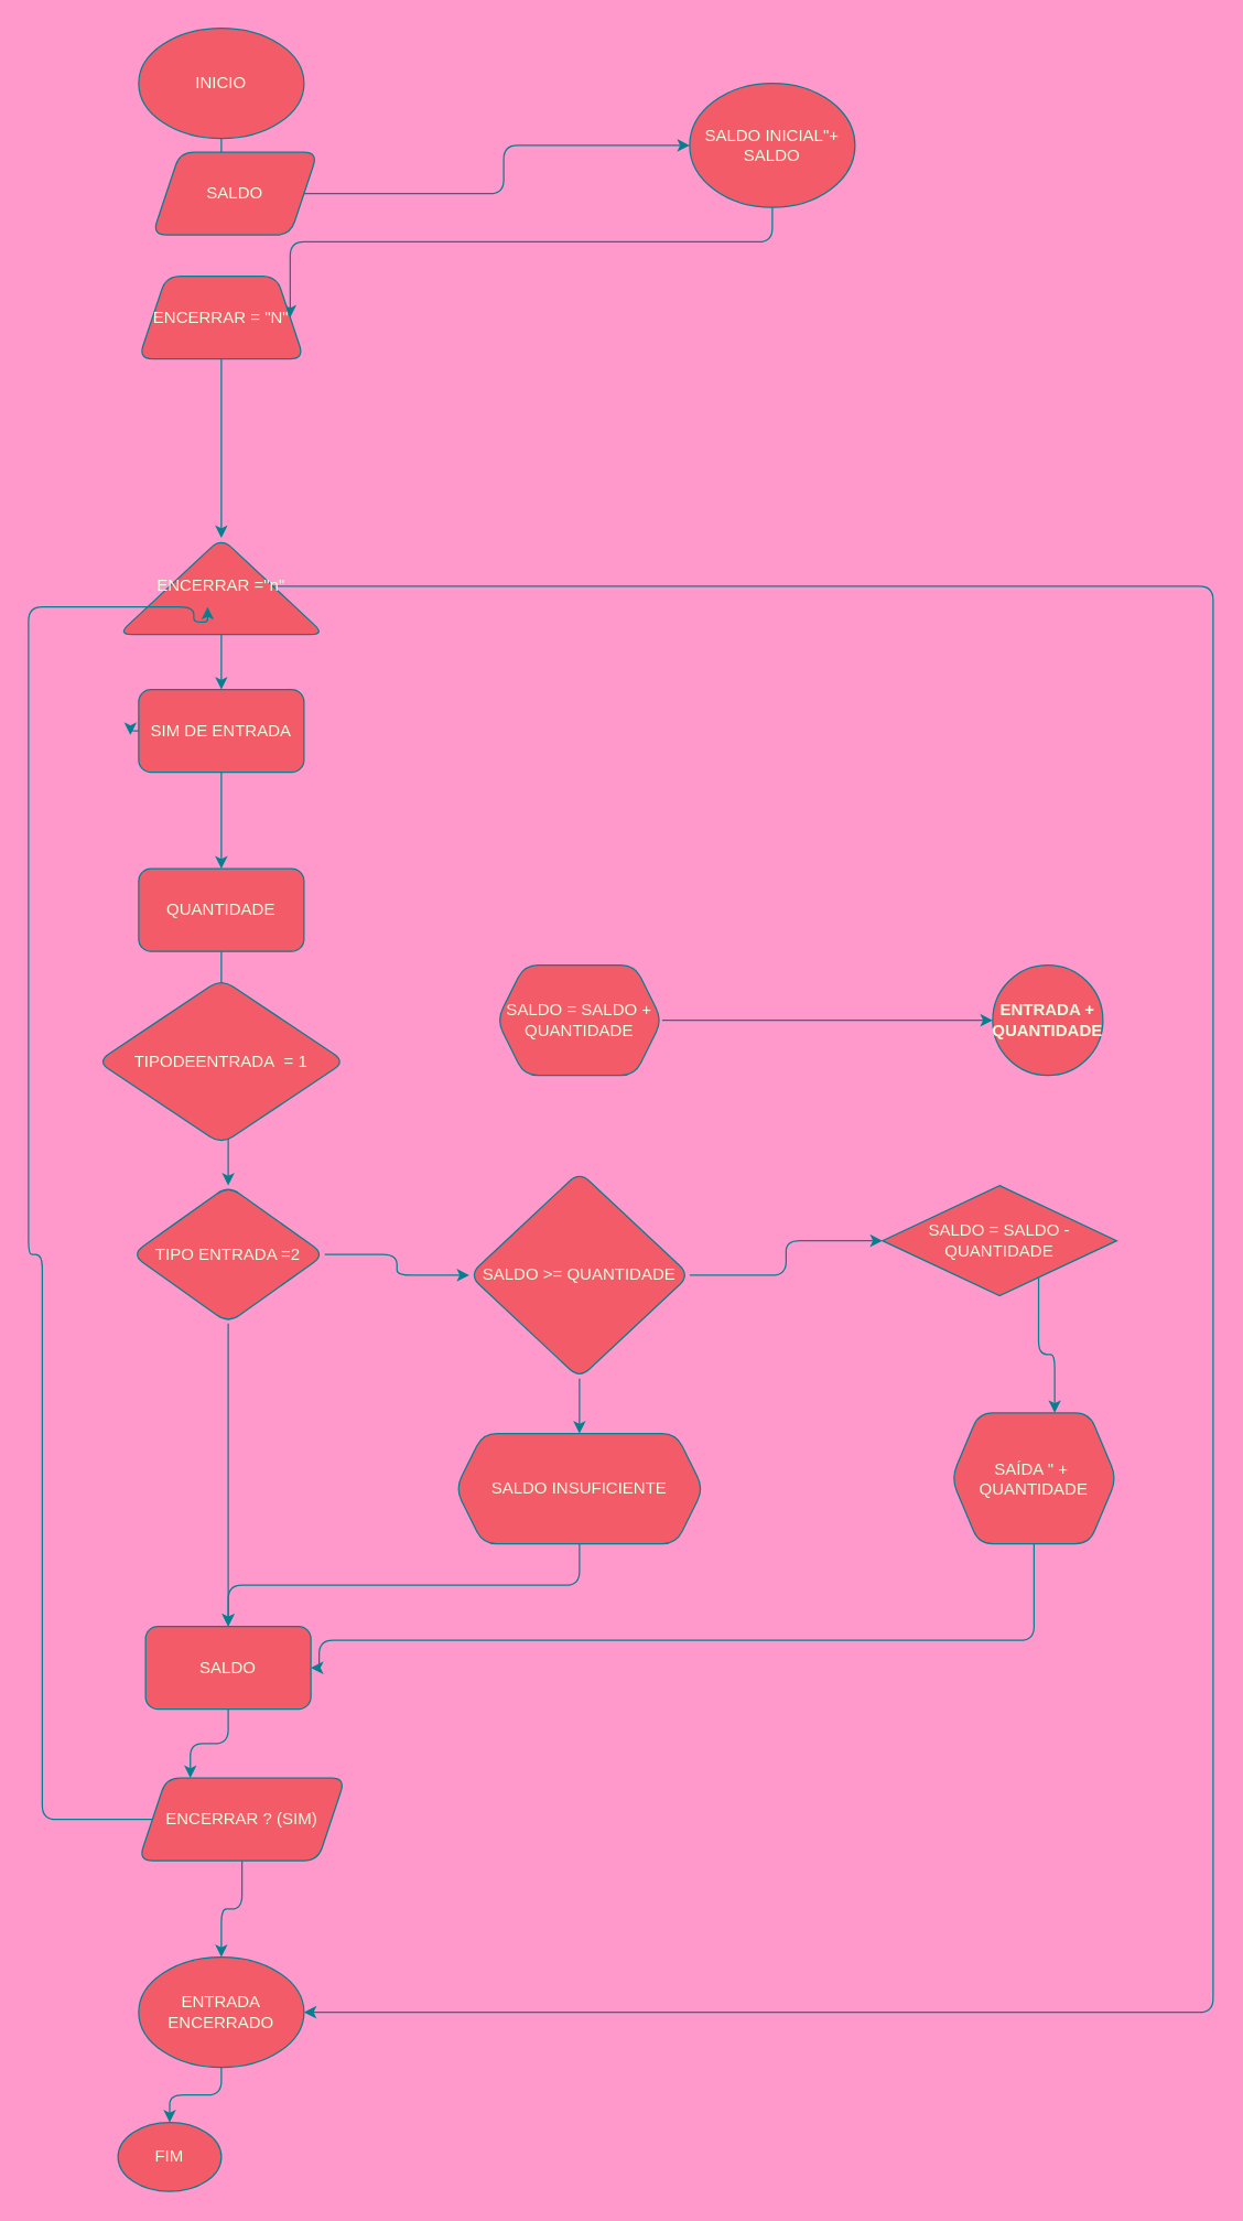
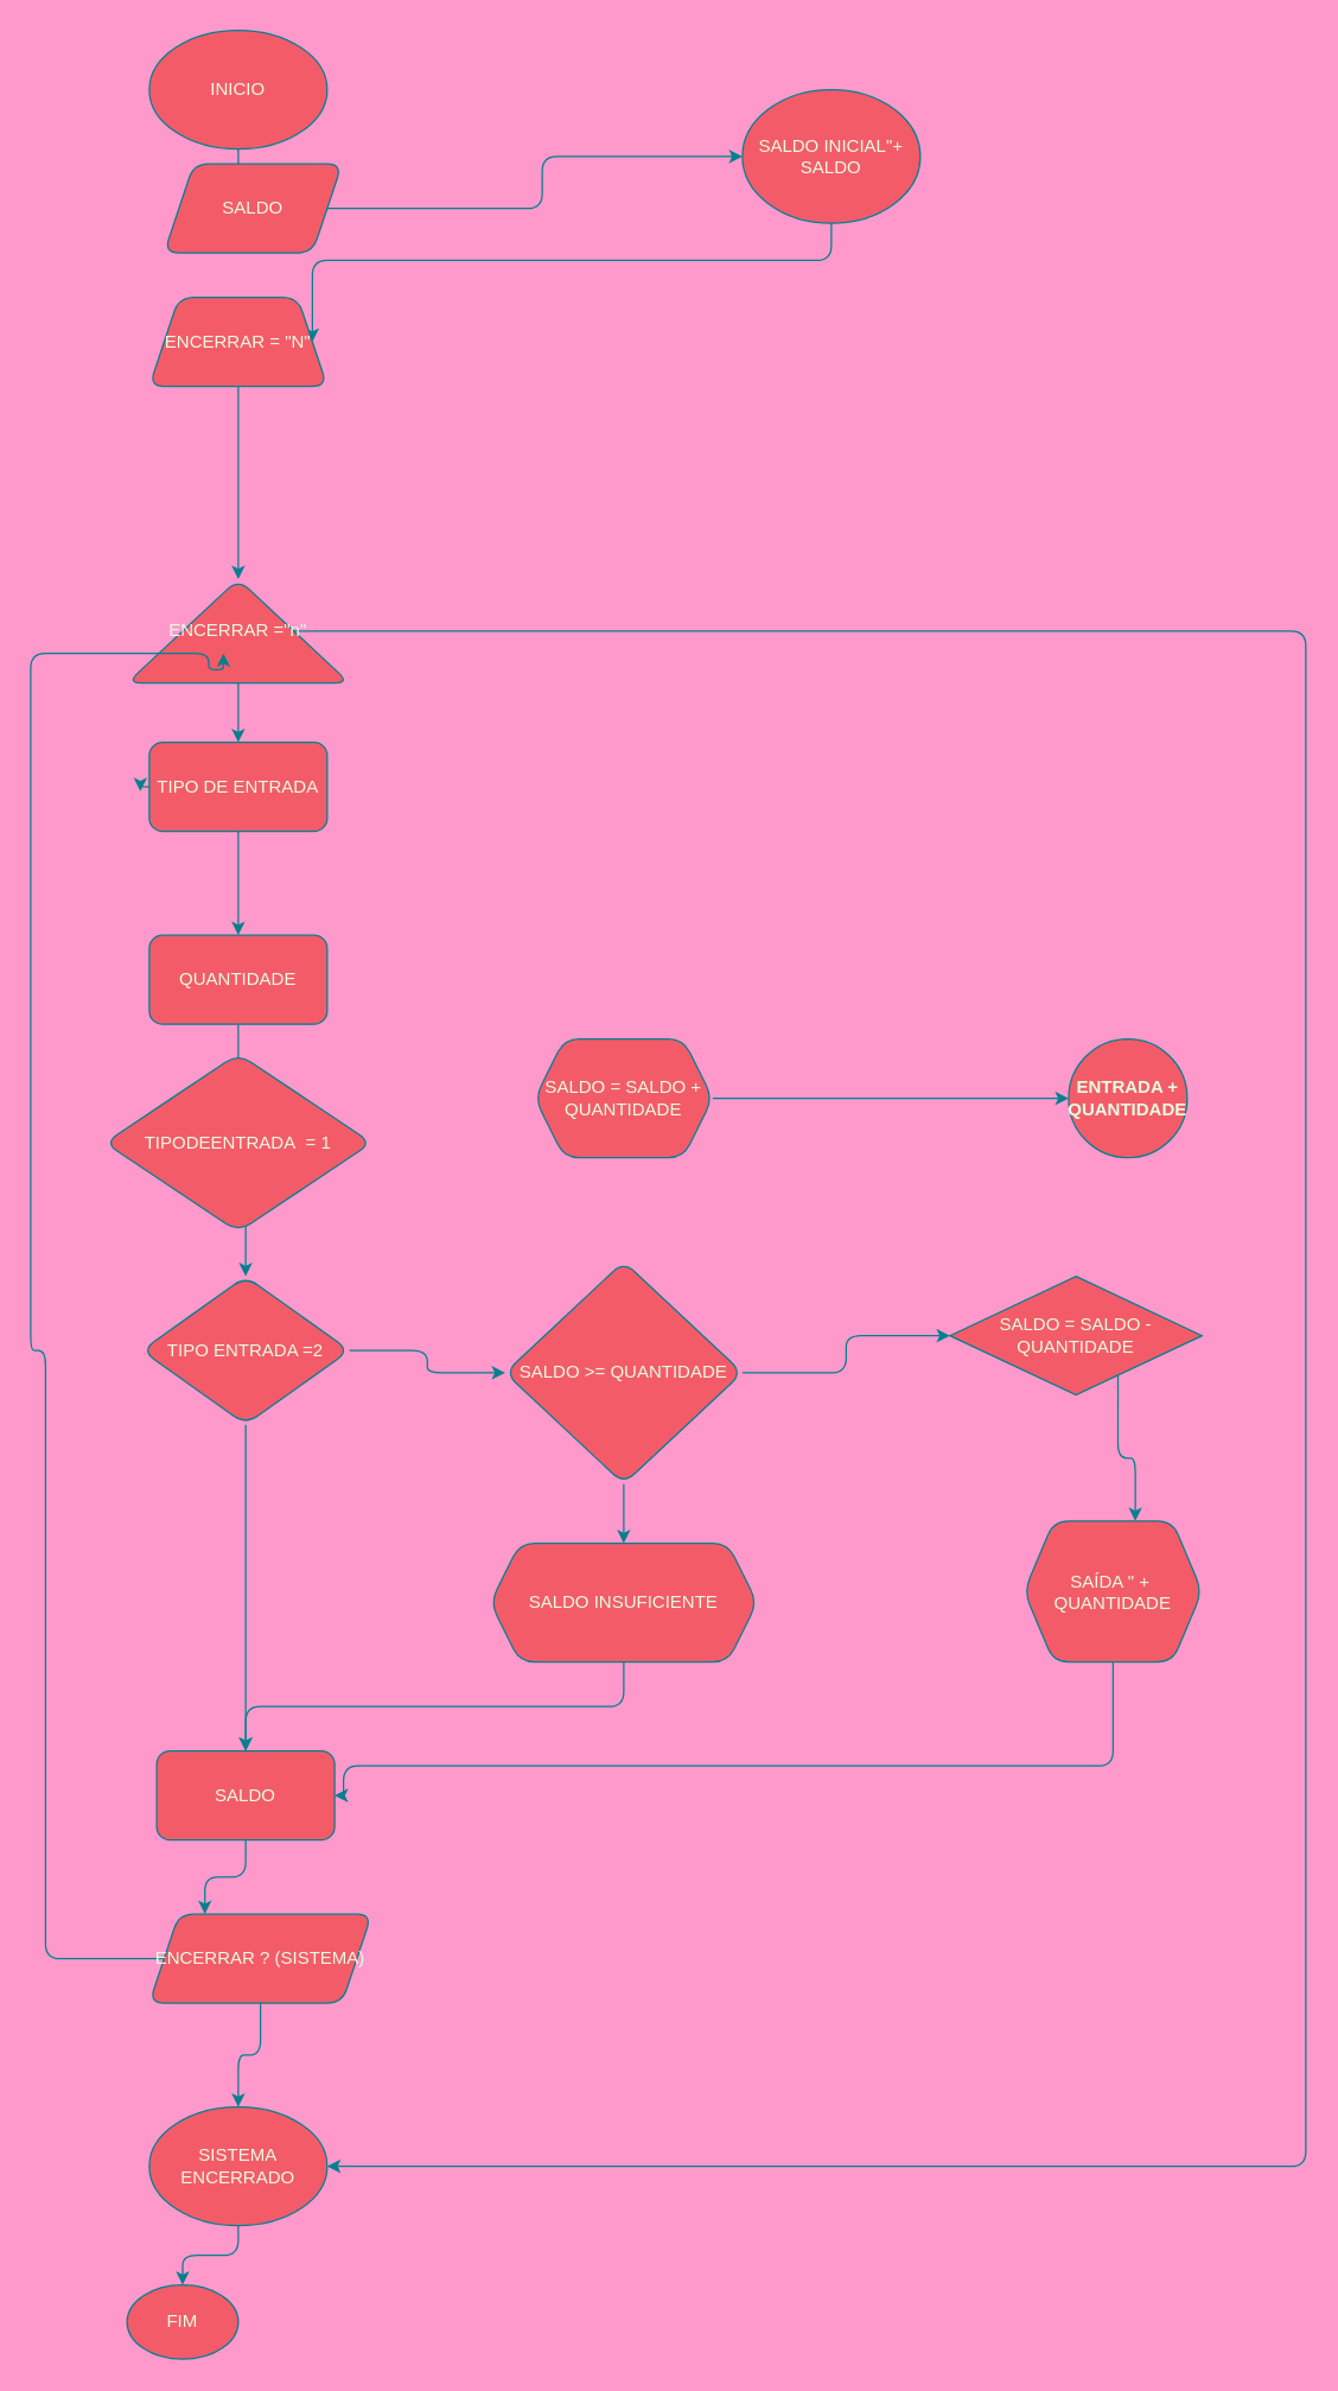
  <mxCell id="0" />
  <mxCell id="1" parent="0" />
  <mxCell id="2" value="INICIO" style="ellipse;whiteSpace=wrap;html=1;fillColor=#F45B69;strokeColor=#028090;labelBackgroundColor=none;fontColor=#E4FDE1;rounded=1;" vertex="1" parent="1"><mxGeometry x="100" y="20" width="120" height="80" as="geometry" /></mxCell>
  <mxCell id="3" style="edgeStyle=orthogonalEdgeStyle;rounded=1;orthogonalLoop=1;jettySize=auto;html=1;exitX=1;exitY=0.5;exitDx=0;exitDy=0;labelBackgroundColor=none;strokeColor=#028090;fontColor=default;" edge="1" parent="1" source="20" target="5"><mxGeometry relative="1" as="geometry" /></mxCell>
  <mxCell id="4" style="edgeStyle=orthogonalEdgeStyle;rounded=1;orthogonalLoop=1;jettySize=auto;html=1;exitX=0.5;exitY=1;exitDx=0;exitDy=0;entryX=1;entryY=0.5;entryDx=0;entryDy=0;strokeColor=#028090;fontColor=#E4FDE1;fillColor=#F45B69;" edge="1" parent="1" source="5" target="7"><mxGeometry relative="1" as="geometry" /></mxCell>
  <mxCell id="5" value="SALDO INICIAL&quot;+ SALDO" style="ellipse;whiteSpace=wrap;html=1;fillColor=#F45B69;strokeColor=#028090;labelBackgroundColor=none;fontColor=#E4FDE1;rounded=1;" vertex="1" parent="1"><mxGeometry x="500" y="60" width="120" height="90" as="geometry" /></mxCell>
  <mxCell id="6" style="edgeStyle=orthogonalEdgeStyle;rounded=1;orthogonalLoop=1;jettySize=auto;html=1;strokeColor=#028090;fontColor=#E4FDE1;fillColor=#F45B69;" edge="1" parent="1" source="7" target="10"><mxGeometry relative="1" as="geometry" /></mxCell>
  <mxCell id="7" value="ENCERRAR = &quot;N&quot;" style="shape=trapezoid;perimeter=trapezoidPerimeter;whiteSpace=wrap;html=1;fixedSize=1;fillColor=#F45B69;strokeColor=#028090;labelBackgroundColor=none;fontColor=#E4FDE1;rounded=1;" vertex="1" parent="1"><mxGeometry x="100" y="200" width="120" height="60" as="geometry" /></mxCell>
  <mxCell id="8" style="edgeStyle=orthogonalEdgeStyle;rounded=1;orthogonalLoop=1;jettySize=auto;html=1;entryX=0.5;entryY=0;entryDx=0;entryDy=0;strokeColor=#028090;fontColor=#E4FDE1;fillColor=#F45B69;" edge="1" parent="1" source="10" target="12"><mxGeometry relative="1" as="geometry" /></mxCell>
  <mxCell id="9" style="edgeStyle=orthogonalEdgeStyle;rounded=1;orthogonalLoop=1;jettySize=auto;html=1;strokeColor=#028090;fontColor=#E4FDE1;fillColor=#F45B69;" edge="1" parent="1" source="10" target="37"><mxGeometry relative="1" as="geometry"><mxPoint x="230" y="1451" as="targetPoint" /><Array as="points"><mxPoint x="880" y="425" /><mxPoint x="880" y="1460" /></Array></mxGeometry></mxCell>
  <mxCell id="10" value="ENCERRAR =&quot;n&quot;" style="triangle;whiteSpace=wrap;html=1;direction=north;fillColor=#F45B69;strokeColor=#028090;labelBackgroundColor=none;fontColor=#E4FDE1;rounded=1;" vertex="1" parent="1"><mxGeometry x="85" y="390" width="150" height="70" as="geometry" /></mxCell>
  <mxCell id="11" style="edgeStyle=orthogonalEdgeStyle;rounded=1;orthogonalLoop=1;jettySize=auto;html=1;exitX=0.5;exitY=1;exitDx=0;exitDy=0;strokeColor=#028090;fontColor=#E4FDE1;fillColor=#F45B69;" edge="1" parent="1" source="12" target="15"><mxGeometry relative="1" as="geometry" /></mxCell>
- <mxCell id="12" value="SIM DE ENTRADA" style="rounded=1;whiteSpace=wrap;html=1;fillColor=#F45B69;strokeColor=#028090;labelBackgroundColor=none;fontColor=#E4FDE1;" vertex="1" parent="1"><mxGeometry x="100" y="500" width="120" height="60" as="geometry" /></mxCell>
+ <mxCell id="12" value="TIPO DE ENTRADA" style="rounded=1;whiteSpace=wrap;html=1;fillColor=#F45B69;strokeColor=#028090;labelBackgroundColor=none;fontColor=#E4FDE1;" vertex="1" parent="1"><mxGeometry x="100" y="500" width="120" height="60" as="geometry" /></mxCell>
  <mxCell id="13" style="edgeStyle=orthogonalEdgeStyle;rounded=1;orthogonalLoop=1;jettySize=auto;html=1;exitX=0;exitY=0.5;exitDx=0;exitDy=0;entryX=-0.05;entryY=0.55;entryDx=0;entryDy=0;entryPerimeter=0;labelBackgroundColor=none;strokeColor=#028090;fontColor=default;" edge="1" parent="1" source="12" target="12"><mxGeometry relative="1" as="geometry" /></mxCell>
  <mxCell id="14" style="edgeStyle=orthogonalEdgeStyle;rounded=1;orthogonalLoop=1;jettySize=auto;html=1;exitX=0.5;exitY=1;exitDx=0;exitDy=0;strokeColor=#028090;fontColor=#E4FDE1;fillColor=#F45B69;" edge="1" parent="1" source="15" target="23"><mxGeometry relative="1" as="geometry" /></mxCell>
  <mxCell id="15" value="QUANTIDADE" style="rounded=1;whiteSpace=wrap;html=1;fillColor=#F45B69;strokeColor=#028090;labelBackgroundColor=none;fontColor=#E4FDE1;" vertex="1" parent="1"><mxGeometry x="100" y="630" width="120" height="60" as="geometry" /></mxCell>
  <mxCell id="16" value="SALDO = SALDO + QUANTIDADE" style="shape=hexagon;perimeter=hexagonPerimeter2;whiteSpace=wrap;html=1;fixedSize=1;fillColor=#F45B69;strokeColor=#028090;labelBackgroundColor=none;fontColor=#E4FDE1;rounded=1;" vertex="1" parent="1"><mxGeometry x="360" y="700" width="120" height="80" as="geometry" /></mxCell>
  <mxCell id="17" value="ENTRADA + QUANTIDADE" style="ellipse;whiteSpace=wrap;html=1;aspect=fixed;fillColor=#F45B69;strokeColor=#028090;fontStyle=1;labelBackgroundColor=none;fontColor=#E4FDE1;rounded=1;" vertex="1" parent="1"><mxGeometry x="720" y="700" width="80" height="80" as="geometry" /></mxCell>
  <mxCell id="18" value="" style="endArrow=classic;html=1;rounded=1;labelBackgroundColor=none;strokeColor=#028090;fontColor=default;" edge="1" parent="1" source="16" target="17"><mxGeometry width="50" height="50" relative="1" as="geometry"><mxPoint x="600" y="2205" as="sourcePoint" /><mxPoint x="650" y="2155" as="targetPoint" /></mxGeometry></mxCell>
  <mxCell id="19" value="" style="edgeStyle=orthogonalEdgeStyle;rounded=1;orthogonalLoop=1;jettySize=auto;html=1;exitX=0.5;exitY=1;exitDx=0;exitDy=0;labelBackgroundColor=none;strokeColor=#028090;fontColor=default;" edge="1" parent="1" source="2" target="20"><mxGeometry relative="1" as="geometry"><mxPoint x="330" y="1600" as="targetPoint" /><mxPoint x="340" y="1270" as="sourcePoint" /></mxGeometry></mxCell>
  <mxCell id="20" value="SALDO" style="shape=parallelogram;perimeter=parallelogramPerimeter;whiteSpace=wrap;html=1;fixedSize=1;fillColor=#F45B69;strokeColor=#028090;labelBackgroundColor=none;fontColor=#E4FDE1;rounded=1;" vertex="1" parent="1"><mxGeometry x="110" y="110" width="120" height="60" as="geometry" /></mxCell>
  <mxCell id="21" style="edgeStyle=orthogonalEdgeStyle;rounded=1;orthogonalLoop=1;jettySize=auto;html=1;exitX=1;exitY=0.5;exitDx=0;exitDy=0;strokeColor=#028090;fontColor=#E4FDE1;fillColor=#F45B69;" edge="1" parent="1" source="23" target="26"><mxGeometry relative="1" as="geometry" /></mxCell>
  <mxCell id="22" style="edgeStyle=orthogonalEdgeStyle;rounded=1;orthogonalLoop=1;jettySize=auto;html=1;exitX=0.5;exitY=1;exitDx=0;exitDy=0;strokeColor=#028090;fontColor=#E4FDE1;fillColor=#F45B69;" edge="1" parent="1" source="23" target="34"><mxGeometry relative="1" as="geometry" /></mxCell>
  <mxCell id="23" value="TIPO ENTRADA =2" style="rhombus;whiteSpace=wrap;html=1;labelBackgroundColor=none;fillColor=#F45B69;strokeColor=#028090;fontColor=#E4FDE1;rounded=1;" vertex="1" parent="1"><mxGeometry x="95" y="860" width="140" height="100" as="geometry" /></mxCell>
  <mxCell id="24" style="edgeStyle=orthogonalEdgeStyle;rounded=1;orthogonalLoop=1;jettySize=auto;html=1;exitX=1;exitY=0.5;exitDx=0;exitDy=0;strokeColor=#028090;fontColor=#E4FDE1;fillColor=#F45B69;" edge="1" parent="1" source="26" target="28"><mxGeometry relative="1" as="geometry" /></mxCell>
  <mxCell id="25" style="edgeStyle=orthogonalEdgeStyle;rounded=1;orthogonalLoop=1;jettySize=auto;html=1;exitX=0.5;exitY=1;exitDx=0;exitDy=0;strokeColor=#028090;fontColor=#E4FDE1;fillColor=#F45B69;" edge="1" parent="1" source="26" target="30"><mxGeometry relative="1" as="geometry" /></mxCell>
  <mxCell id="26" value="SALDO &amp;gt;= QUANTIDADE" style="rhombus;whiteSpace=wrap;html=1;labelBackgroundColor=none;fillColor=#F45B69;strokeColor=#028090;fontColor=#E4FDE1;rounded=1;" vertex="1" parent="1"><mxGeometry x="340" y="850" width="160" height="150" as="geometry" /></mxCell>
  <mxCell id="27" style="edgeStyle=orthogonalEdgeStyle;rounded=1;orthogonalLoop=1;jettySize=auto;html=1;exitX=0.75;exitY=1;exitDx=0;exitDy=0;entryX=0.625;entryY=0;entryDx=0;entryDy=0;strokeColor=#028090;fontColor=#E4FDE1;fillColor=#F45B69;" edge="1" parent="1" source="28" target="32"><mxGeometry relative="1" as="geometry" /></mxCell>
  <mxCell id="28" value="SALDO = SALDO - QUANTIDADE" style="rhombus;whiteSpace=wrap;html=1;labelBackgroundColor=none;fillColor=#F45B69;strokeColor=#028090;fontColor=#E4FDE1;" vertex="1" parent="1"><mxGeometry x="640" y="860" width="170" height="80" as="geometry" /></mxCell>
  <mxCell id="29" style="edgeStyle=orthogonalEdgeStyle;rounded=1;orthogonalLoop=1;jettySize=auto;html=1;exitX=0.5;exitY=1;exitDx=0;exitDy=0;strokeColor=#028090;fontColor=#E4FDE1;fillColor=#F45B69;" edge="1" parent="1" source="30" target="34"><mxGeometry relative="1" as="geometry" /></mxCell>
  <mxCell id="30" value="SALDO INSUFICIENTE" style="shape=hexagon;perimeter=hexagonPerimeter2;whiteSpace=wrap;html=1;fixedSize=1;labelBackgroundColor=none;fillColor=#F45B69;strokeColor=#028090;fontColor=#E4FDE1;rounded=1;" vertex="1" parent="1"><mxGeometry x="330" y="1040" width="180" height="80" as="geometry" /></mxCell>
  <mxCell id="31" style="edgeStyle=orthogonalEdgeStyle;rounded=1;orthogonalLoop=1;jettySize=auto;html=1;strokeColor=#028090;fontColor=#E4FDE1;fillColor=#F45B69;" edge="1" parent="1" source="32" target="34"><mxGeometry relative="1" as="geometry"><mxPoint x="230" y="1210" as="targetPoint" /><Array as="points"><mxPoint x="750" y="1190" /><mxPoint x="231" y="1190" /><mxPoint x="231" y="1210" /></Array></mxGeometry></mxCell>
  <mxCell id="32" value="SAÍDA &quot; +&amp;nbsp; QUANTIDADE" style="shape=hexagon;perimeter=hexagonPerimeter2;whiteSpace=wrap;html=1;fixedSize=1;labelBackgroundColor=none;fillColor=#F45B69;strokeColor=#028090;fontColor=#E4FDE1;rounded=1;" vertex="1" parent="1"><mxGeometry x="690" y="1025" width="120" height="95" as="geometry" /></mxCell>
  <mxCell id="33" style="edgeStyle=orthogonalEdgeStyle;rounded=1;orthogonalLoop=1;jettySize=auto;html=1;exitX=0.5;exitY=1;exitDx=0;exitDy=0;entryX=0.25;entryY=0;entryDx=0;entryDy=0;strokeColor=#028090;fontColor=#E4FDE1;fillColor=#F45B69;" edge="1" parent="1" source="34" target="41"><mxGeometry relative="1" as="geometry" /></mxCell>
  <mxCell id="34" value="SALDO" style="rounded=1;whiteSpace=wrap;html=1;labelBackgroundColor=none;fillColor=#F45B69;strokeColor=#028090;fontColor=#E4FDE1;" vertex="1" parent="1"><mxGeometry x="105" y="1180" width="120" height="60" as="geometry" /></mxCell>
  <mxCell id="35" style="edgeStyle=orthogonalEdgeStyle;rounded=1;orthogonalLoop=1;jettySize=auto;html=1;exitX=0.5;exitY=1;exitDx=0;exitDy=0;entryX=0.5;entryY=0;entryDx=0;entryDy=0;strokeColor=#028090;fontColor=#E4FDE1;fillColor=#F45B69;" edge="1" parent="1" source="41" target="37"><mxGeometry relative="1" as="geometry" /></mxCell>
  <mxCell id="36" style="edgeStyle=orthogonalEdgeStyle;rounded=1;orthogonalLoop=1;jettySize=auto;html=1;strokeColor=#028090;fontColor=#E4FDE1;fillColor=#F45B69;" edge="1" parent="1" source="37" target="38"><mxGeometry relative="1" as="geometry" /></mxCell>
- <mxCell id="37" value="ENTRADA ENCERRADO" style="ellipse;whiteSpace=wrap;html=1;labelBackgroundColor=none;fillColor=#F45B69;strokeColor=#028090;fontColor=#E4FDE1;rounded=1;" vertex="1" parent="1"><mxGeometry x="100" y="1420" width="120" height="80" as="geometry" /></mxCell>
+ <mxCell id="37" value="SISTEMA ENCERRADO" style="ellipse;whiteSpace=wrap;html=1;labelBackgroundColor=none;fillColor=#F45B69;strokeColor=#028090;fontColor=#E4FDE1;rounded=1;" vertex="1" parent="1"><mxGeometry x="100" y="1420" width="120" height="80" as="geometry" /></mxCell>
  <mxCell id="38" value="FIM" style="ellipse;whiteSpace=wrap;html=1;labelBackgroundColor=none;fillColor=#F45B69;strokeColor=#028090;fontColor=#E4FDE1;rounded=1;" vertex="1" parent="1"><mxGeometry x="85" y="1540" width="75" height="50" as="geometry" /></mxCell>
  <mxCell id="39" value="TIPODEENTRADA&amp;nbsp; = 1" style="rhombus;whiteSpace=wrap;html=1;rounded=1;strokeColor=#028090;fontColor=#E4FDE1;fillColor=#F45B69;" vertex="1" parent="1"><mxGeometry x="70" y="710" width="180" height="120" as="geometry" /></mxCell>
  <mxCell id="40" style="edgeStyle=orthogonalEdgeStyle;rounded=1;orthogonalLoop=1;jettySize=auto;html=1;strokeColor=#028090;fontColor=#E4FDE1;fillColor=#F45B69;" edge="1" parent="1" source="41"><mxGeometry relative="1" as="geometry"><mxPoint x="150" y="440" as="targetPoint" /><Array as="points"><mxPoint x="30" y="1320" /><mxPoint x="30" y="910" /><mxPoint x="20" y="910" /><mxPoint x="20" y="440" /><mxPoint x="140" y="440" /><mxPoint x="140" y="451" /><mxPoint x="150" y="451" /></Array></mxGeometry></mxCell>
- <mxCell id="41" value="ENCERRAR ? (SIM)" style="shape=parallelogram;perimeter=parallelogramPerimeter;whiteSpace=wrap;html=1;fixedSize=1;labelBackgroundColor=none;fillColor=#F45B69;strokeColor=#028090;fontColor=#E4FDE1;rounded=1;" vertex="1" parent="1"><mxGeometry x="100" y="1290" width="150" height="60" as="geometry" /></mxCell>
+ <mxCell id="41" value="ENCERRAR ? (SISTEMA)" style="shape=parallelogram;perimeter=parallelogramPerimeter;whiteSpace=wrap;html=1;fixedSize=1;labelBackgroundColor=none;fillColor=#F45B69;strokeColor=#028090;fontColor=#E4FDE1;rounded=1;" vertex="1" parent="1"><mxGeometry x="100" y="1290" width="150" height="60" as="geometry" /></mxCell>
